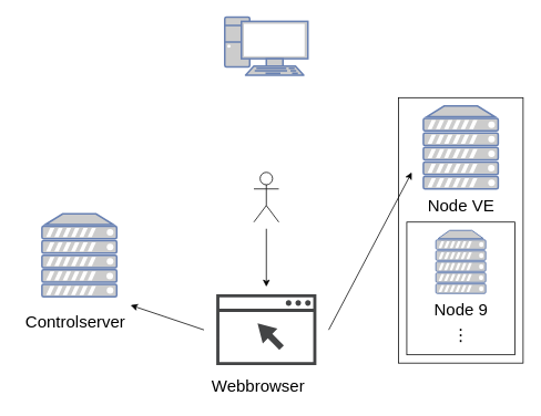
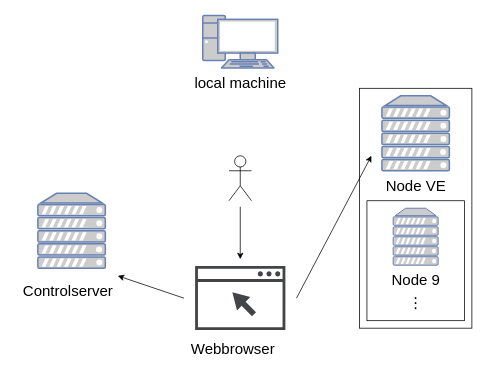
  <mxCell id="0" />
  <mxCell id="1" parent="0" />
  <mxCell id="2" value="" style="rounded=0;whiteSpace=wrap;html=1;fillColor=none;fontSize=20;" vertex="1" parent="1"><mxGeometry x="489" y="267" width="130" height="160" as="geometry" /></mxCell>
  <mxCell id="3" value="" style="rounded=0;whiteSpace=wrap;html=1;fontSize=20;fillColor=none;" vertex="1" parent="1"><mxGeometry x="479" y="117" width="150" height="320" as="geometry" /></mxCell>
  <mxCell id="4" value="" style="fontColor=#0066CC;verticalAlign=top;verticalLabelPosition=bottom;labelPosition=center;align=center;html=1;outlineConnect=0;fillColor=#CCCCCC;strokeColor=#6881B3;gradientColor=none;gradientDirection=north;strokeWidth=2;shape=mxgraph.networks.server;" vertex="1" parent="1"><mxGeometry x="50" y="257" width="90" height="100" as="geometry" /></mxCell>
  <mxCell id="5" value="Controlserver" style="text;html=1;align=center;verticalAlign=middle;resizable=0;points=[];autosize=1;fontSize=20;" vertex="1" parent="1"><mxGeometry x="20" y="371" width="140" height="30" as="geometry" /></mxCell>
  <mxCell id="6" value="" style="fontColor=#0066CC;verticalAlign=top;verticalLabelPosition=bottom;labelPosition=center;align=center;html=1;outlineConnect=0;fillColor=#CCCCCC;strokeColor=#6881B3;gradientColor=none;gradientDirection=north;strokeWidth=2;shape=mxgraph.networks.server;" vertex="1" parent="1"><mxGeometry x="509" y="127" width="90" height="100" as="geometry" /></mxCell>
  <mxCell id="7" value="Node VE" style="text;html=1;align=center;verticalAlign=middle;resizable=0;points=[];autosize=1;fontSize=20;" vertex="1" parent="1"><mxGeometry x="489" y="231" width="130" height="30" as="geometry" /></mxCell>
  <mxCell id="8" value="" style="fontColor=#0066CC;verticalAlign=top;verticalLabelPosition=bottom;labelPosition=center;align=center;html=1;outlineConnect=0;fillColor=#CCCCCC;strokeColor=#6881B3;gradientColor=none;gradientDirection=north;strokeWidth=2;shape=mxgraph.networks.pc;" vertex="1" parent="1"><mxGeometry x="270" y="20" width="100" height="70" as="geometry" /></mxCell>
  <mxCell id="9" value="" style="pointerEvents=1;shadow=0;dashed=0;html=1;strokeColor=none;fillColor=#434445;aspect=fixed;labelPosition=center;verticalLabelPosition=bottom;verticalAlign=top;align=center;outlineConnect=0;shape=mxgraph.vvd.web_browser;fontSize=20;" vertex="1" parent="1"><mxGeometry x="259.79" y="354" width="120.42" height="85.5" as="geometry" /></mxCell>
+ <mxCell id="10" value="local machine" style="text;html=1;align=center;verticalAlign=middle;resizable=0;points=[];autosize=1;fontSize=20;" vertex="1" parent="1"><mxGeometry x="250" y="94" width="140" height="30" as="geometry" /></mxCell>
  <mxCell id="11" value="" style="endArrow=classic;html=1;fontSize=20;" edge="1" parent="1"><mxGeometry width="50" height="50" relative="1" as="geometry"><mxPoint x="320" y="275" as="sourcePoint" /><mxPoint x="320" y="345" as="targetPoint" /></mxGeometry></mxCell>
  <mxCell id="12" value="" style="endArrow=classic;html=1;fontSize=20;" edge="1" parent="1"><mxGeometry width="50" height="50" relative="1" as="geometry"><mxPoint x="395" y="397" as="sourcePoint" /><mxPoint x="495" y="207" as="targetPoint" /></mxGeometry></mxCell>
  <mxCell id="13" value="Webbrowser" style="text;html=1;align=center;verticalAlign=middle;resizable=0;points=[];autosize=1;fontSize=20;" vertex="1" parent="1"><mxGeometry x="245" y="448.5" width="130" height="30" as="geometry" /></mxCell>
  <mxCell id="14" value="" style="shape=umlActor;html=1;verticalLabelPosition=bottom;verticalAlign=top;align=center;fontSize=20;" vertex="1" parent="1"><mxGeometry x="305" y="207" width="30" height="60" as="geometry" /></mxCell>
  <mxCell id="15" value="" style="endArrow=classic;html=1;fontSize=20;entryX=0.976;entryY=-0.128;entryDx=0;entryDy=0;entryPerimeter=0;" edge="1" parent="1" target="5"><mxGeometry width="50" height="50" relative="1" as="geometry"><mxPoint x="245" y="397" as="sourcePoint" /><mxPoint x="195" y="357" as="targetPoint" /></mxGeometry></mxCell>
  <mxCell id="16" value="" style="fontColor=#0066CC;verticalAlign=top;verticalLabelPosition=bottom;labelPosition=center;align=center;html=1;outlineConnect=0;fillColor=#CCCCCC;strokeColor=#6881B3;gradientColor=none;gradientDirection=north;strokeWidth=2;shape=mxgraph.networks.server;" vertex="1" parent="1"><mxGeometry x="524" y="277" width="60" height="76" as="geometry" /></mxCell>
  <mxCell id="17" value="Node 9" style="text;html=1;align=center;verticalAlign=middle;resizable=0;points=[];autosize=1;fontSize=20;" vertex="1" parent="1"><mxGeometry x="514" y="357" width="80" height="30" as="geometry" /></mxCell>
  <mxCell id="18" value="&lt;code&gt;⋮&lt;/code&gt;" style="text;html=1;align=center;verticalAlign=middle;resizable=0;points=[];autosize=1;fontSize=20;" vertex="1" parent="1"><mxGeometry x="534" y="387" width="40" height="30" as="geometry" /></mxCell>
